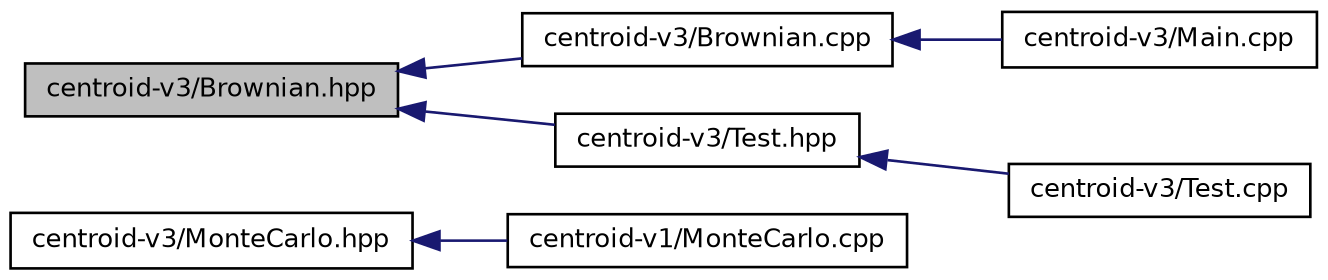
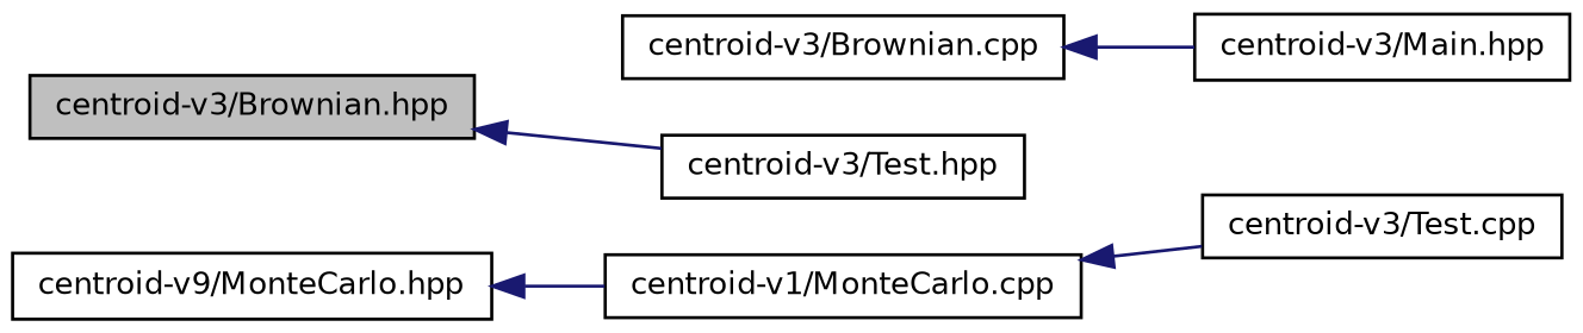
  digraph {
    rankdir=LR
    node [color=black fillcolor=white fontname=Helvetica fontsize=10 shape=record style=filled]
    edge [color=midnightblue dir=back fontname=Helvetica fontsize=10 labelfontname=Helvetica labelfontsize=10 style=solid]
    n1 [fillcolor=grey75 fontcolor=black height=0.2 label="centroid-v3/Brownian.hpp" width=0.4]
    n2 [height=0.2 label="centroid-v3/Brownian.cpp" width=0.4]
    n3 [height=0.2 label="centroid-v3/Test.hpp" width=0.4]
-   n4 [height=0.2 label="centroid-v3/Main.cpp" width=0.4]
+   n4 [height=0.2 label="centroid-v3/Main.hpp" width=0.4]
    n5 [height=0.2 label="centroid-v3/Test.cpp" width=0.4]
-   n6 [height=0.2 label="centroid-v3/MonteCarlo.hpp" width=0.4]
+   n6 [height=0.2 label="centroid-v9/MonteCarlo.hpp" width=0.4]
    n7 [height=0.2 label="centroid-v1/MonteCarlo.cpp" width=0.4]
-   n1 -> n2
    n1 -> n3
    n2 -> n4
-   n3 -> n5
+   n7 -> n5
    n6 -> n7
  }
